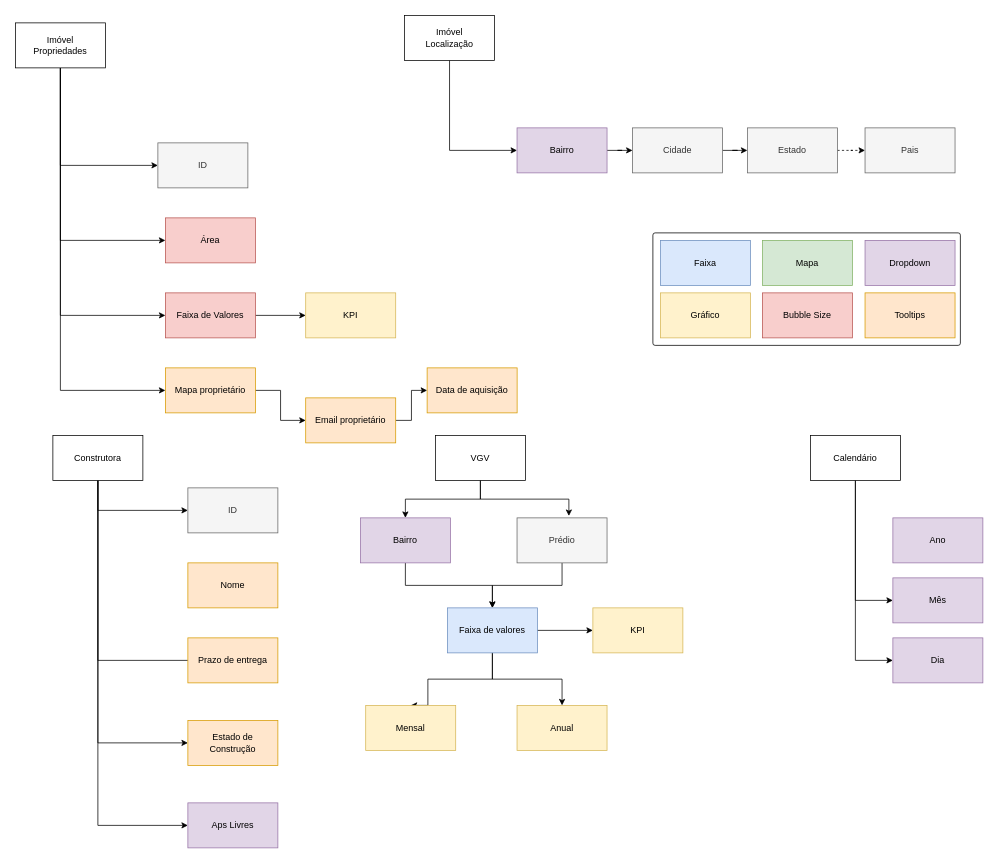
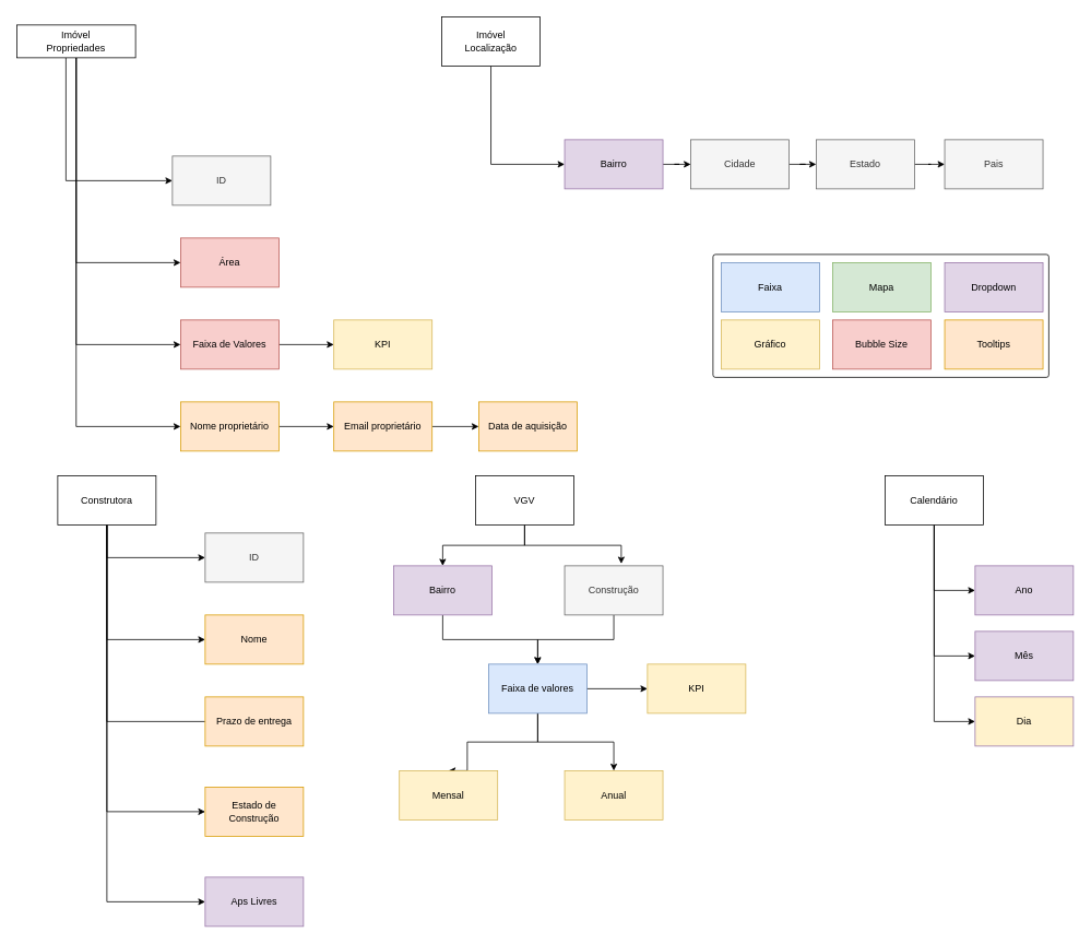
  <mxCell id="0" />
  <mxCell id="1" parent="0" />
  <mxCell id="2" style="edgeStyle=orthogonalEdgeStyle;rounded=0;orthogonalLoop=1;jettySize=auto;html=1;" parent="1" source="3" edge="1"><mxGeometry relative="1" as="geometry"><mxPoint x="656" y="810" as="targetPoint" /><Array as="points"><mxPoint x="749" y="780" /><mxPoint x="656" y="780" /></Array></mxGeometry></mxCell>
- <mxCell id="3" value="Prédio" style="rounded=0;whiteSpace=wrap;html=1;fillColor=#f5f5f5;strokeColor=#666666;fontColor=#333333;" parent="1" vertex="1"><mxGeometry x="688.89" y="690" width="120" height="60" as="geometry" /></mxCell>
+ <mxCell id="3" value="Construção" style="rounded=0;whiteSpace=wrap;html=1;fillColor=#f5f5f5;strokeColor=#666666;fontColor=#333333;" parent="1" vertex="1"><mxGeometry x="688.89" y="690" width="120" height="60" as="geometry" /></mxCell>
  <mxCell id="4" style="edgeStyle=orthogonalEdgeStyle;rounded=0;orthogonalLoop=1;jettySize=auto;html=1;exitX=0.5;exitY=1;exitDx=0;exitDy=0;entryX=0;entryY=0.5;entryDx=0;entryDy=0;" parent="1" source="8" target="18" edge="1"><mxGeometry relative="1" as="geometry" /></mxCell>
  <mxCell id="5" style="edgeStyle=orthogonalEdgeStyle;rounded=0;orthogonalLoop=1;jettySize=auto;html=1;exitX=0.5;exitY=1;exitDx=0;exitDy=0;entryX=0;entryY=0.5;entryDx=0;entryDy=0;" parent="1" source="8" target="20" edge="1"><mxGeometry relative="1" as="geometry" /></mxCell>
  <mxCell id="6" style="edgeStyle=orthogonalEdgeStyle;rounded=0;orthogonalLoop=1;jettySize=auto;html=1;exitX=0.5;exitY=1;exitDx=0;exitDy=0;entryX=0;entryY=0.5;entryDx=0;entryDy=0;" parent="1" source="8" target="22" edge="1"><mxGeometry relative="1" as="geometry" /></mxCell>
  <mxCell id="7" style="edgeStyle=orthogonalEdgeStyle;rounded=0;orthogonalLoop=1;jettySize=auto;html=1;entryX=0;entryY=0.5;entryDx=0;entryDy=0;" parent="1" source="8" target="29" edge="1"><mxGeometry relative="1" as="geometry"><Array as="points"><mxPoint x="80" y="220" /></Array></mxGeometry></mxCell>
- <mxCell id="8" value="Imóvel&lt;br&gt;Propriedades" style="rounded=0;whiteSpace=wrap;html=1;" parent="1" vertex="1"><mxGeometry x="20" y="30" width="120" height="60" as="geometry" /></mxCell>
+ <mxCell id="8" value="Imóvel&lt;br&gt;Propriedades" style="rounded=0;whiteSpace=wrap;html=1;" parent="1" vertex="1"><mxGeometry x="20" y="30" width="145" height="40" as="geometry" /></mxCell>
  <mxCell id="9" value="" style="edgeStyle=orthogonalEdgeStyle;rounded=0;orthogonalLoop=1;jettySize=auto;html=1;" parent="1" edge="1"><mxGeometry relative="1" as="geometry"><mxPoint x="340" y="173.067" as="sourcePoint" /></mxGeometry></mxCell>
  <mxCell id="10" value="" style="edgeStyle=orthogonalEdgeStyle;rounded=0;orthogonalLoop=1;jettySize=auto;html=1;" parent="1" source="13" target="48" edge="1"><mxGeometry relative="1" as="geometry" /></mxCell>
  <mxCell id="11" style="edgeStyle=orthogonalEdgeStyle;rounded=0;orthogonalLoop=1;jettySize=auto;html=1;exitX=1;exitY=0.5;exitDx=0;exitDy=0;entryX=0.5;entryY=0;entryDx=0;entryDy=0;" parent="1" source="13" target="49" edge="1"><mxGeometry relative="1" as="geometry"><Array as="points"><mxPoint x="656" y="840" /><mxPoint x="656" y="905" /><mxPoint x="570" y="905" /></Array></mxGeometry></mxCell>
  <mxCell id="12" style="edgeStyle=orthogonalEdgeStyle;rounded=0;orthogonalLoop=1;jettySize=auto;html=1;entryX=0;entryY=0.5;entryDx=0;entryDy=0;" parent="1" source="13" target="59" edge="1"><mxGeometry relative="1" as="geometry" /></mxCell>
  <mxCell id="13" value="Faixa de valores" style="rounded=0;whiteSpace=wrap;html=1;fillColor=#dae8fc;strokeColor=#6c8ebf;" parent="1" vertex="1"><mxGeometry x="596" y="810" width="120" height="60" as="geometry" /></mxCell>
  <mxCell id="14" value="Dropdown" style="rounded=0;whiteSpace=wrap;html=1;fillColor=#e1d5e7;strokeColor=#9673a6;" parent="1" vertex="1"><mxGeometry x="1152.89" y="320" width="120" height="60" as="geometry" /></mxCell>
  <mxCell id="15" value="Mapa" style="rounded=0;whiteSpace=wrap;html=1;fillColor=#d5e8d4;strokeColor=#82b366;" parent="1" vertex="1"><mxGeometry x="1016" y="320" width="120" height="60" as="geometry" /></mxCell>
  <mxCell id="16" value="Gráfico" style="rounded=0;whiteSpace=wrap;html=1;fillColor=#fff2cc;strokeColor=#d6b656;" parent="1" vertex="1"><mxGeometry x="880" y="390" width="120" height="60" as="geometry" /></mxCell>
  <mxCell id="17" value="Faixa" style="rounded=0;whiteSpace=wrap;html=1;fillColor=#dae8fc;strokeColor=#6c8ebf;" parent="1" vertex="1"><mxGeometry x="880" y="320" width="120" height="60" as="geometry" /></mxCell>
  <mxCell id="18" value="Área" style="rounded=0;whiteSpace=wrap;html=1;fillColor=#f8cecc;strokeColor=#b85450;" parent="1" vertex="1"><mxGeometry x="220" y="290" width="120" height="60" as="geometry" /></mxCell>
  <mxCell id="19" value="" style="edgeStyle=orthogonalEdgeStyle;rounded=0;orthogonalLoop=1;jettySize=auto;html=1;" parent="1" source="20" target="67" edge="1"><mxGeometry relative="1" as="geometry" /></mxCell>
  <mxCell id="20" value="Faixa de Valores" style="rounded=0;whiteSpace=wrap;html=1;fillColor=#f8cecc;strokeColor=#b85450;" parent="1" vertex="1"><mxGeometry x="220" y="390" width="120" height="60" as="geometry" /></mxCell>
  <mxCell id="21" value="" style="edgeStyle=orthogonalEdgeStyle;rounded=0;orthogonalLoop=1;jettySize=auto;html=1;" parent="1" source="22" target="27" edge="1"><mxGeometry relative="1" as="geometry" /></mxCell>
- <mxCell id="22" value="Mapa proprietário" style="rounded=0;whiteSpace=wrap;html=1;fillColor=#ffe6cc;strokeColor=#d79b00;" parent="1" vertex="1"><mxGeometry x="220" y="490" width="120" height="60" as="geometry" /></mxCell>
- <mxCell id="23" value="Data de aquisição" style="rounded=0;whiteSpace=wrap;html=1;fillColor=#ffe6cc;strokeColor=#d79b00;" parent="1" vertex="1"><mxGeometry x="569" y="490" width="120" height="60" as="geometry" /></mxCell>
+ <mxCell id="22" value="Nome proprietário" style="rounded=0;whiteSpace=wrap;html=1;fillColor=#ffe6cc;strokeColor=#d79b00;" parent="1" vertex="1"><mxGeometry x="220" y="490" width="120" height="60" as="geometry" /></mxCell>
+ <mxCell id="23" value="Data de aquisição" style="rounded=0;whiteSpace=wrap;html=1;fillColor=#ffe6cc;strokeColor=#d79b00;" parent="1" vertex="1"><mxGeometry x="584" y="490" width="120" height="60" as="geometry" /></mxCell>
  <mxCell id="24" value="" style="edgeStyle=orthogonalEdgeStyle;rounded=0;orthogonalLoop=1;jettySize=auto;html=1;" parent="1" edge="1"><mxGeometry relative="1" as="geometry"><mxPoint x="494" y="173.067" as="sourcePoint" /></mxGeometry></mxCell>
  <mxCell id="25" value="" style="edgeStyle=orthogonalEdgeStyle;rounded=0;orthogonalLoop=1;jettySize=auto;html=1;" parent="1" edge="1"><mxGeometry relative="1" as="geometry"><mxPoint x="647.11" y="173.067" as="sourcePoint" /></mxGeometry></mxCell>
  <mxCell id="26" value="" style="edgeStyle=orthogonalEdgeStyle;rounded=0;orthogonalLoop=1;jettySize=auto;html=1;" parent="1" source="27" target="23" edge="1"><mxGeometry relative="1" as="geometry" /></mxCell>
- <mxCell id="27" value="Email proprietário" style="rounded=0;whiteSpace=wrap;html=1;fillColor=#ffe6cc;strokeColor=#d79b00;" parent="1" vertex="1"><mxGeometry x="407.11" y="530" width="120" height="60" as="geometry" /></mxCell>
+ <mxCell id="27" value="Email proprietário" style="rounded=0;whiteSpace=wrap;html=1;fillColor=#ffe6cc;strokeColor=#d79b00;" parent="1" vertex="1"><mxGeometry x="407.11" y="490" width="120" height="60" as="geometry" /></mxCell>
  <mxCell id="28" value="Bubble Size" style="rounded=0;whiteSpace=wrap;html=1;fillColor=#f8cecc;strokeColor=#b85450;" parent="1" vertex="1"><mxGeometry x="1016" y="390" width="120" height="60" as="geometry" /></mxCell>
  <mxCell id="29" value="ID" style="rounded=0;whiteSpace=wrap;html=1;fillColor=#f5f5f5;fontColor=#333333;strokeColor=#666666;" parent="1" vertex="1"><mxGeometry x="210" y="190" width="120" height="60" as="geometry" /></mxCell>
  <mxCell id="30" style="edgeStyle=orthogonalEdgeStyle;rounded=0;orthogonalLoop=1;jettySize=auto;html=1;entryX=0;entryY=0.5;entryDx=0;entryDy=0;" parent="1" source="35" target="36" edge="1"><mxGeometry relative="1" as="geometry"><Array as="points"><mxPoint x="130" y="680" /></Array></mxGeometry></mxCell>
+ <mxCell id="31" style="edgeStyle=orthogonalEdgeStyle;rounded=0;orthogonalLoop=1;jettySize=auto;html=1;entryX=0;entryY=0.5;entryDx=0;entryDy=0;" parent="1" source="35" target="37" edge="1"><mxGeometry relative="1" as="geometry"><Array as="points"><mxPoint x="130" y="780" /></Array></mxGeometry></mxCell>
  <mxCell id="32" style="edgeStyle=orthogonalEdgeStyle;rounded=0;orthogonalLoop=1;jettySize=auto;html=1;entryX=0;entryY=0.5;entryDx=0;entryDy=0;endArrow=none;" parent="1" source="35" target="38" edge="1"><mxGeometry relative="1" as="geometry"><Array as="points"><mxPoint x="130" y="880" /></Array></mxGeometry></mxCell>
  <mxCell id="33" style="edgeStyle=orthogonalEdgeStyle;rounded=0;orthogonalLoop=1;jettySize=auto;html=1;entryX=0;entryY=0.5;entryDx=0;entryDy=0;" parent="1" source="35" target="40" edge="1"><mxGeometry relative="1" as="geometry"><Array as="points"><mxPoint x="130" y="990" /></Array></mxGeometry></mxCell>
  <mxCell id="34" style="edgeStyle=orthogonalEdgeStyle;rounded=0;orthogonalLoop=1;jettySize=auto;html=1;entryX=0;entryY=0.5;entryDx=0;entryDy=0;" parent="1" source="35" target="39" edge="1"><mxGeometry relative="1" as="geometry"><Array as="points"><mxPoint x="130" y="1100" /></Array></mxGeometry></mxCell>
  <mxCell id="35" value="Construtora" style="rounded=0;whiteSpace=wrap;html=1;" parent="1" vertex="1"><mxGeometry x="70" y="580" width="120" height="60" as="geometry" /></mxCell>
  <mxCell id="36" value="ID" style="rounded=0;whiteSpace=wrap;html=1;fillColor=#f5f5f5;fontColor=#333333;strokeColor=#666666;" parent="1" vertex="1"><mxGeometry x="250" y="650" width="120" height="60" as="geometry" /></mxCell>
  <mxCell id="37" value="Nome" style="rounded=0;whiteSpace=wrap;html=1;fillColor=#ffe6cc;strokeColor=#d79b00;" parent="1" vertex="1"><mxGeometry x="250" y="750" width="120" height="60" as="geometry" /></mxCell>
  <mxCell id="38" value="Prazo de entrega" style="rounded=0;whiteSpace=wrap;html=1;fillColor=#ffe6cc;strokeColor=#d79b00;" parent="1" vertex="1"><mxGeometry x="250" y="850" width="120" height="60" as="geometry" /></mxCell>
  <mxCell id="39" value="Aps Livres" style="rounded=0;whiteSpace=wrap;html=1;fillColor=#e1d5e7;strokeColor=#9673a6;" parent="1" vertex="1"><mxGeometry x="250" y="1070" width="120" height="60" as="geometry" /></mxCell>
  <mxCell id="40" value="Estado de&lt;br&gt;Construção" style="rounded=0;whiteSpace=wrap;html=1;fillColor=#ffe6cc;strokeColor=#d79b00;" parent="1" vertex="1"><mxGeometry x="250" y="960" width="120" height="60" as="geometry" /></mxCell>
  <mxCell id="41" value="Tooltips" style="rounded=0;whiteSpace=wrap;html=1;fillColor=#ffe6cc;strokeColor=#d79b00;" parent="1" vertex="1"><mxGeometry x="1152.89" y="390" width="120" height="60" as="geometry" /></mxCell>
  <mxCell id="42" value="" style="rounded=1;whiteSpace=wrap;html=1;fillColor=none;arcSize=2;" parent="1" vertex="1"><mxGeometry x="870" y="310" width="410" height="150" as="geometry" /></mxCell>
  <mxCell id="43" style="edgeStyle=orthogonalEdgeStyle;rounded=0;orthogonalLoop=1;jettySize=auto;html=1;entryX=0.5;entryY=0;entryDx=0;entryDy=0;" parent="1" source="45" target="47" edge="1"><mxGeometry relative="1" as="geometry" /></mxCell>
  <mxCell id="44" style="edgeStyle=orthogonalEdgeStyle;rounded=0;orthogonalLoop=1;jettySize=auto;html=1;entryX=0.576;entryY=-0.043;entryDx=0;entryDy=0;entryPerimeter=0;" parent="1" source="45" target="3" edge="1"><mxGeometry relative="1" as="geometry" /></mxCell>
  <mxCell id="45" value="VGV" style="rounded=0;whiteSpace=wrap;html=1;" parent="1" vertex="1"><mxGeometry x="580" y="580" width="120" height="60" as="geometry" /></mxCell>
  <mxCell id="46" style="edgeStyle=orthogonalEdgeStyle;rounded=0;orthogonalLoop=1;jettySize=auto;html=1;entryX=0.5;entryY=0;entryDx=0;entryDy=0;" parent="1" source="47" target="13" edge="1"><mxGeometry relative="1" as="geometry" /></mxCell>
  <mxCell id="47" value="Bairro" style="rounded=0;whiteSpace=wrap;html=1;fillColor=#e1d5e7;strokeColor=#9673a6;" parent="1" vertex="1"><mxGeometry x="480" y="690" width="120" height="60" as="geometry" /></mxCell>
  <mxCell id="48" value="Anual" style="whiteSpace=wrap;html=1;fillColor=#fff2cc;strokeColor=#d6b656;rounded=0;" parent="1" vertex="1"><mxGeometry x="688.89" y="940" width="120" height="60" as="geometry" /></mxCell>
  <mxCell id="49" value="Mensal" style="whiteSpace=wrap;html=1;fillColor=#fff2cc;strokeColor=#d6b656;rounded=0;" parent="1" vertex="1"><mxGeometry x="487.11" y="940" width="120" height="60" as="geometry" /></mxCell>
  <mxCell id="50" style="edgeStyle=orthogonalEdgeStyle;rounded=0;orthogonalLoop=1;jettySize=auto;html=1;entryX=0;entryY=0.5;entryDx=0;entryDy=0;exitX=0.5;exitY=1;exitDx=0;exitDy=0;" parent="1" source="51" target="53" edge="1"><mxGeometry relative="1" as="geometry" /></mxCell>
  <mxCell id="51" value="Imóvel&lt;br&gt;Localização" style="rounded=0;whiteSpace=wrap;html=1;" parent="1" vertex="1"><mxGeometry x="538.89" y="20" width="120" height="60" as="geometry" /></mxCell>
  <mxCell id="52" value="" style="edgeStyle=orthogonalEdgeStyle;rounded=0;orthogonalLoop=1;jettySize=auto;html=1;" parent="1" source="53" target="55" edge="1"><mxGeometry relative="1" as="geometry" /></mxCell>
  <mxCell id="53" value="Bairro" style="rounded=0;whiteSpace=wrap;html=1;fillColor=#e1d5e7;strokeColor=#9673a6;" parent="1" vertex="1"><mxGeometry x="688.89" y="170" width="120" height="60" as="geometry" /></mxCell>
  <mxCell id="54" value="" style="edgeStyle=orthogonalEdgeStyle;rounded=0;orthogonalLoop=1;jettySize=auto;html=1;" parent="1" source="55" target="57" edge="1"><mxGeometry relative="1" as="geometry" /></mxCell>
  <mxCell id="55" value="Cidade" style="rounded=0;whiteSpace=wrap;html=1;fillColor=#f5f5f5;strokeColor=#666666;fontColor=#333333;" parent="1" vertex="1"><mxGeometry x="842.89" y="170" width="120" height="60" as="geometry" /></mxCell>
- <mxCell id="56" value="" style="edgeStyle=orthogonalEdgeStyle;rounded=0;orthogonalLoop=1;jettySize=auto;html=1;dashed=1;" parent="1" source="57" target="58" edge="1"><mxGeometry relative="1" as="geometry" /></mxCell>
+ <mxCell id="56" value="" style="edgeStyle=orthogonalEdgeStyle;rounded=0;orthogonalLoop=1;jettySize=auto;html=1;" parent="1" source="57" target="58" edge="1"><mxGeometry relative="1" as="geometry" /></mxCell>
  <mxCell id="57" value="Estado" style="rounded=0;whiteSpace=wrap;html=1;fillColor=#f5f5f5;strokeColor=#666666;fontColor=#333333;" parent="1" vertex="1"><mxGeometry x="996" y="170" width="120" height="60" as="geometry" /></mxCell>
  <mxCell id="58" value="Pais" style="rounded=0;whiteSpace=wrap;html=1;fillColor=#f5f5f5;strokeColor=#666666;fontColor=#333333;" parent="1" vertex="1"><mxGeometry x="1152.89" y="170" width="120" height="60" as="geometry" /></mxCell>
  <mxCell id="59" value="KPI" style="rounded=0;whiteSpace=wrap;html=1;fillColor=#fff2cc;strokeColor=#d6b656;" parent="1" vertex="1"><mxGeometry x="790" y="810" width="120" height="60" as="geometry" /></mxCell>
+ <mxCell id="60" style="edgeStyle=orthogonalEdgeStyle;rounded=0;orthogonalLoop=1;jettySize=auto;html=1;entryX=0;entryY=0.5;entryDx=0;entryDy=0;" parent="1" source="63" target="64" edge="1"><mxGeometry relative="1" as="geometry" /></mxCell>
  <mxCell id="61" style="edgeStyle=orthogonalEdgeStyle;rounded=0;orthogonalLoop=1;jettySize=auto;html=1;entryX=0;entryY=0.5;entryDx=0;entryDy=0;" parent="1" source="63" target="65" edge="1"><mxGeometry relative="1" as="geometry" /></mxCell>
  <mxCell id="62" style="edgeStyle=orthogonalEdgeStyle;rounded=0;orthogonalLoop=1;jettySize=auto;html=1;entryX=0;entryY=0.5;entryDx=0;entryDy=0;" parent="1" source="63" target="66" edge="1"><mxGeometry relative="1" as="geometry" /></mxCell>
  <mxCell id="63" value="Calendário" style="rounded=0;whiteSpace=wrap;html=1;" parent="1" vertex="1"><mxGeometry x="1080" y="580" width="120" height="60" as="geometry" /></mxCell>
  <mxCell id="64" value="Ano" style="rounded=0;whiteSpace=wrap;html=1;fillColor=#e1d5e7;strokeColor=#9673a6;" parent="1" vertex="1"><mxGeometry x="1190" y="690" width="120" height="60" as="geometry" /></mxCell>
  <mxCell id="65" value="Mês" style="rounded=0;whiteSpace=wrap;html=1;fillColor=#e1d5e7;strokeColor=#9673a6;" parent="1" vertex="1"><mxGeometry x="1190" y="770" width="120" height="60" as="geometry" /></mxCell>
- <mxCell id="66" value="Dia" style="rounded=0;whiteSpace=wrap;html=1;fillColor=#e1d5e7;strokeColor=#9673a6;" parent="1" vertex="1"><mxGeometry x="1190" y="850" width="120" height="60" as="geometry" /></mxCell>
+ <mxCell id="66" value="Dia" style="rounded=0;whiteSpace=wrap;html=1;fillColor=#fff2cc;strokeColor=#9673a6;" parent="1" vertex="1"><mxGeometry x="1190" y="850" width="120" height="60" as="geometry" /></mxCell>
  <mxCell id="67" value="KPI" style="rounded=0;whiteSpace=wrap;html=1;fillColor=#fff2cc;strokeColor=#d6b656;" parent="1" vertex="1"><mxGeometry x="407.11" y="390" width="120" height="60" as="geometry" /></mxCell>
